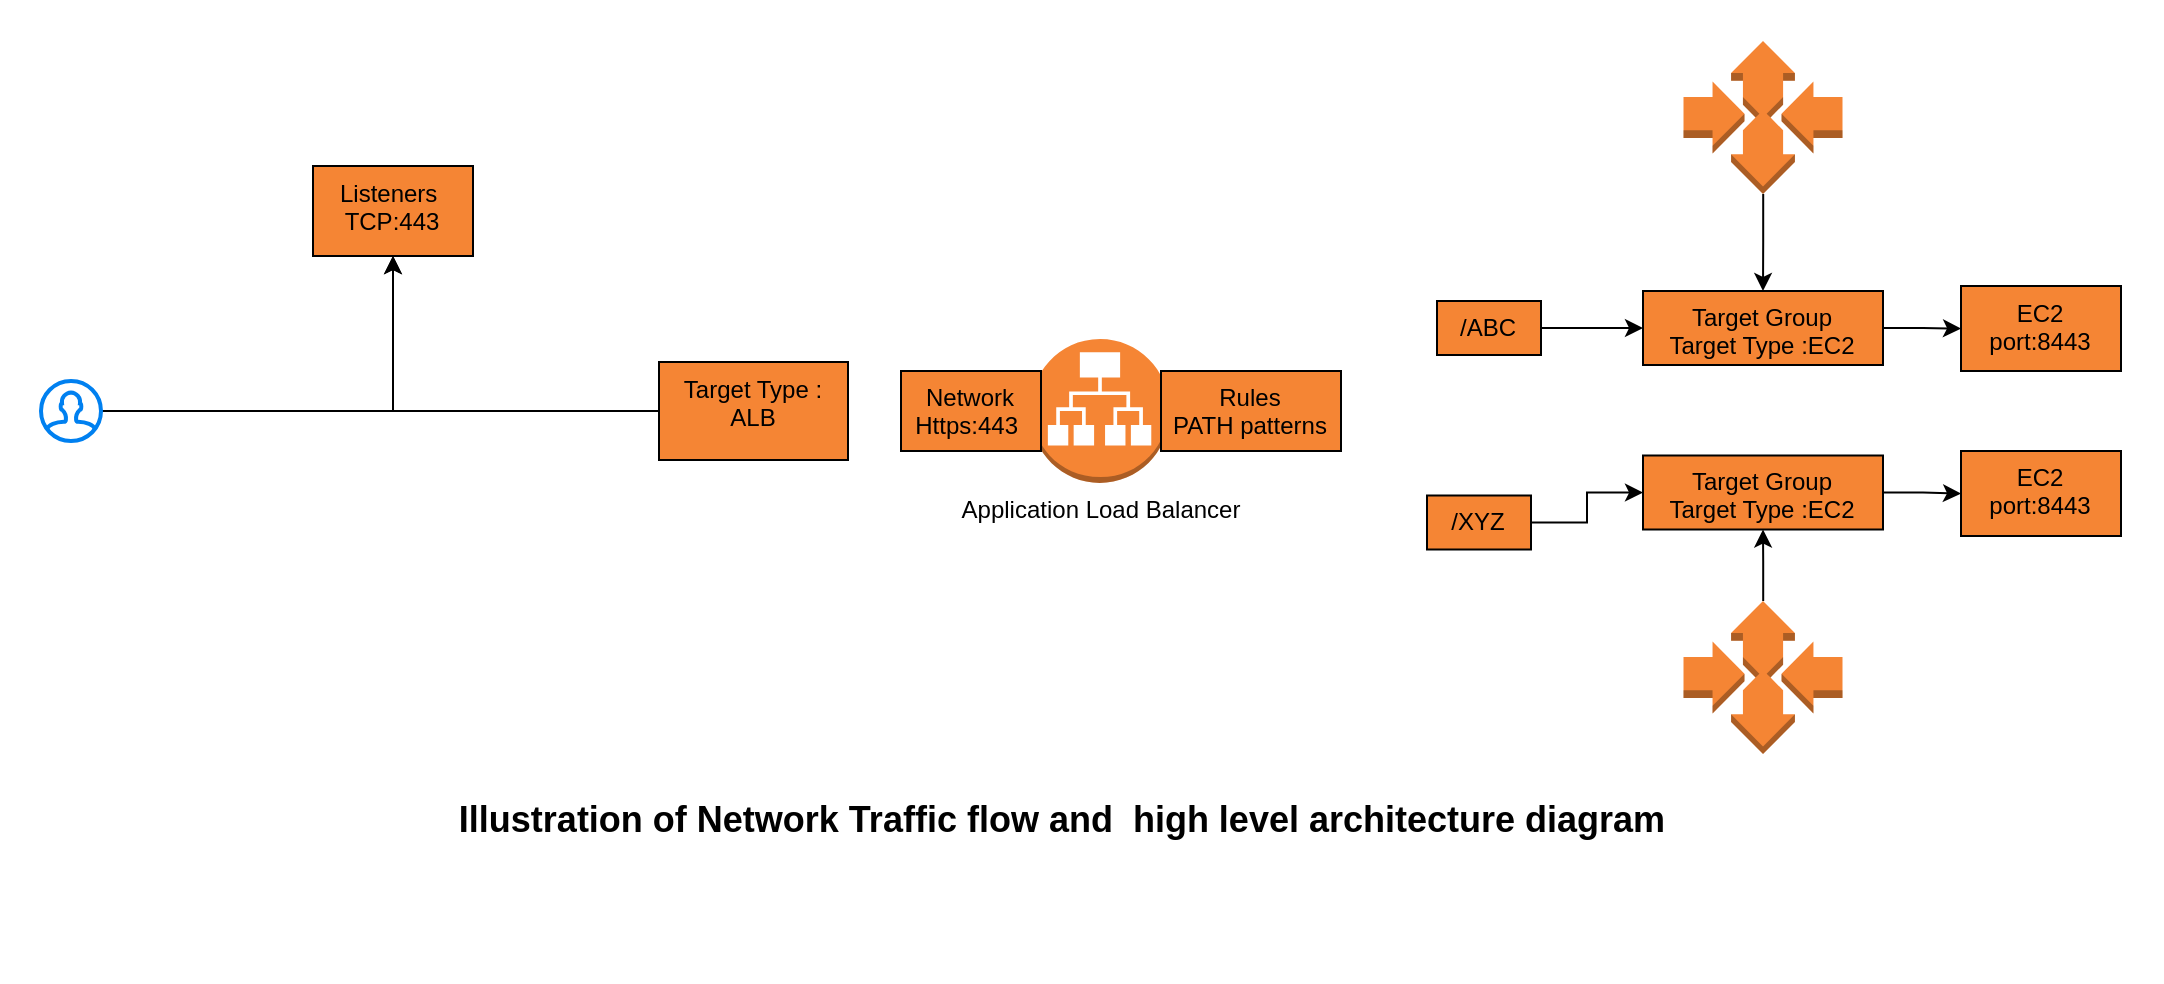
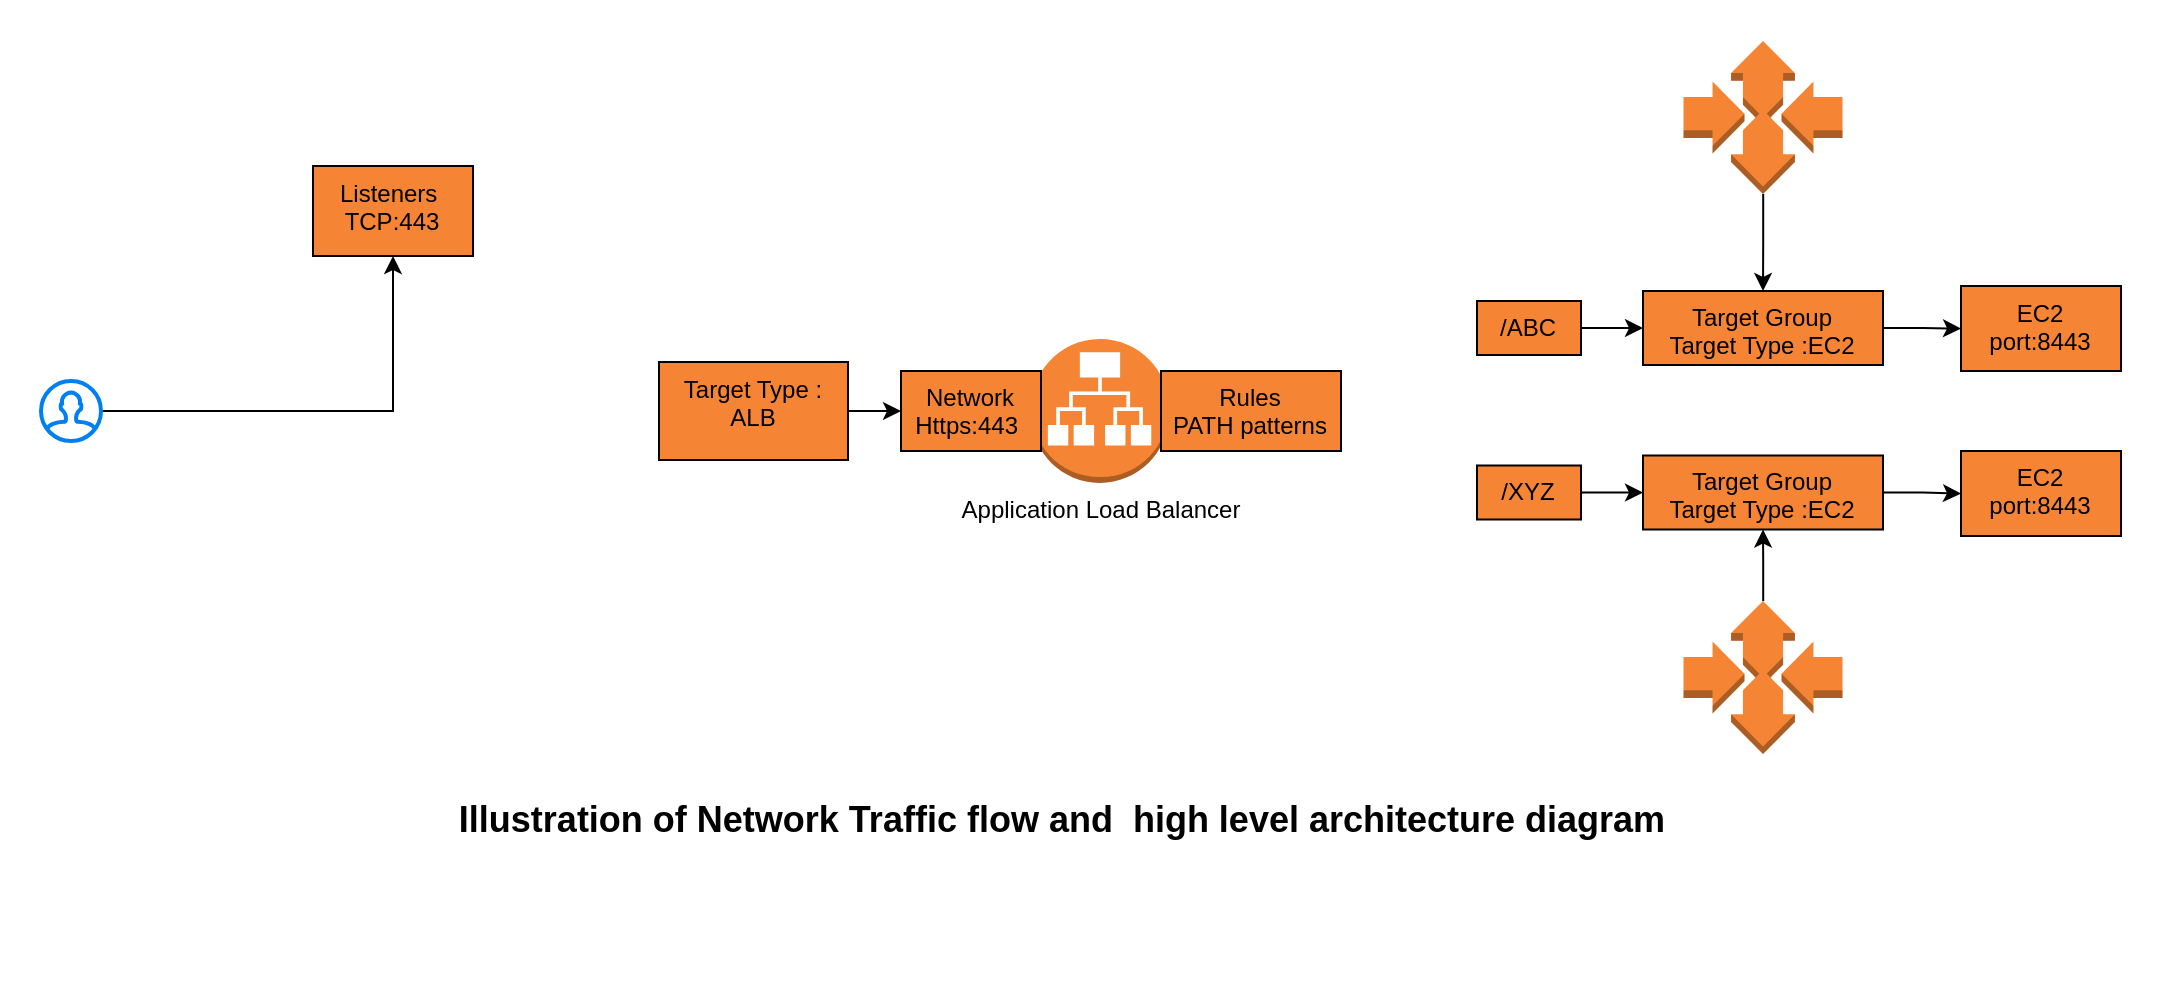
  <mxCell id="0" />
  <mxCell id="1" parent="0" />
  <mxCell id="2" value="Application Load Balancer" style="outlineConnect=0;dashed=0;verticalLabelPosition=bottom;verticalAlign=top;align=center;html=1;shape=mxgraph.aws3.application_load_balancer;fillColor=#F58534;gradientColor=none;" parent="1" vertex="1"><mxGeometry x="515" y="169" width="69" height="72" as="geometry" /></mxCell>
- <mxCell id="3" value="" style="edgeStyle=orthogonalEdgeStyle;rounded=0;orthogonalLoop=1;jettySize=auto;html=1;" parent="1" source="4" target="11" edge="1"><mxGeometry relative="1" as="geometry" /></mxCell>
+ <mxCell id="3" value="" style="edgeStyle=orthogonalEdgeStyle;rounded=0;orthogonalLoop=1;jettySize=auto;html=1;" parent="1" source="4" target="12" edge="1"><mxGeometry relative="1" as="geometry" /></mxCell>
  <mxCell id="4" value="Target Type : ALB" style="whiteSpace=wrap;html=1;verticalAlign=top;fillColor=#F58534;dashed=0;gradientColor=none;" parent="1" vertex="1"><mxGeometry x="329" y="180.5" width="94.5" height="49" as="geometry" /></mxCell>
  <mxCell id="5" value="Rules&lt;br&gt;PATH patterns" style="whiteSpace=wrap;html=1;verticalAlign=top;fillColor=#F58534;dashed=0;gradientColor=none;" parent="1" vertex="1"><mxGeometry x="580" y="185" width="90" height="40" as="geometry" /></mxCell>
  <mxCell id="6" value="" style="edgeStyle=orthogonalEdgeStyle;rounded=0;orthogonalLoop=1;jettySize=auto;html=1;" parent="1" source="7" target="9" edge="1"><mxGeometry relative="1" as="geometry" /></mxCell>
- <mxCell id="7" value="/ABC" style="whiteSpace=wrap;html=1;verticalAlign=top;fillColor=#F58534;dashed=0;gradientColor=none;" parent="1" vertex="1"><mxGeometry x="718" y="150" width="52" height="27" as="geometry" /></mxCell>
+ <mxCell id="7" value="/ABC" style="whiteSpace=wrap;html=1;verticalAlign=top;fillColor=#F58534;dashed=0;gradientColor=none;" parent="1" vertex="1"><mxGeometry x="738" y="150" width="52" height="27" as="geometry" /></mxCell>
  <mxCell id="8" value="" style="edgeStyle=orthogonalEdgeStyle;rounded=0;orthogonalLoop=1;jettySize=auto;html=1;" parent="1" source="9" target="10" edge="1"><mxGeometry relative="1" as="geometry" /></mxCell>
  <mxCell id="9" value="Target Group &lt;br&gt;Target Type :EC2" style="whiteSpace=wrap;html=1;verticalAlign=top;fillColor=#F58534;dashed=0;gradientColor=none;" parent="1" vertex="1"><mxGeometry x="821" y="145" width="120" height="37" as="geometry" /></mxCell>
  <mxCell id="10" value="EC2&lt;br&gt;port:8443" style="whiteSpace=wrap;html=1;verticalAlign=top;fillColor=#F58534;dashed=0;gradientColor=none;" parent="1" vertex="1"><mxGeometry x="980" y="142.5" width="80" height="42.5" as="geometry" /></mxCell>
  <mxCell id="11" value="Listeners&amp;nbsp;&lt;br&gt;TCP:443" style="whiteSpace=wrap;html=1;verticalAlign=top;fillColor=#F58534;dashed=0;gradientColor=none;" parent="1" vertex="1"><mxGeometry x="156" y="82.5" width="80" height="45" as="geometry" /></mxCell>
  <mxCell id="12" value="Network&lt;br&gt;Https:443&amp;nbsp;" style="whiteSpace=wrap;html=1;verticalAlign=top;fillColor=#F58534;dashed=0;gradientColor=none;" parent="1" vertex="1"><mxGeometry x="450" y="185" width="70" height="40" as="geometry" /></mxCell>
  <mxCell id="13" value="" style="edgeStyle=orthogonalEdgeStyle;rounded=0;orthogonalLoop=1;jettySize=auto;html=1;" parent="1" source="14" target="20" edge="1"><mxGeometry relative="1" as="geometry" /></mxCell>
- <mxCell id="14" value="/XYZ" style="whiteSpace=wrap;html=1;verticalAlign=top;fillColor=#F58534;dashed=0;gradientColor=none;" parent="1" vertex="1"><mxGeometry x="713" y="247.25" width="52" height="27" as="geometry" /></mxCell>
+ <mxCell id="14" value="/XYZ" style="whiteSpace=wrap;html=1;verticalAlign=top;fillColor=#F58534;dashed=0;gradientColor=none;" parent="1" vertex="1"><mxGeometry x="738" y="232.25" width="52" height="27" as="geometry" /></mxCell>
  <mxCell id="15" value="" style="edgeStyle=orthogonalEdgeStyle;rounded=0;orthogonalLoop=1;jettySize=auto;html=1;" parent="1" source="16" target="20" edge="1"><mxGeometry relative="1" as="geometry" /></mxCell>
  <mxCell id="16" value="" style="outlineConnect=0;dashed=0;verticalLabelPosition=bottom;verticalAlign=top;align=center;html=1;shape=mxgraph.aws3.auto_scaling;fillColor=#F58534;gradientColor=none;" parent="1" vertex="1"><mxGeometry x="841.25" y="300" width="79.5" height="76.5" as="geometry" /></mxCell>
  <mxCell id="17" value="" style="edgeStyle=orthogonalEdgeStyle;rounded=0;orthogonalLoop=1;jettySize=auto;html=1;" parent="1" source="18" target="9" edge="1"><mxGeometry relative="1" as="geometry" /></mxCell>
  <mxCell id="18" value="" style="outlineConnect=0;dashed=0;verticalLabelPosition=bottom;verticalAlign=top;align=center;html=1;shape=mxgraph.aws3.auto_scaling;fillColor=#F58534;gradientColor=none;" parent="1" vertex="1"><mxGeometry x="841.25" y="20" width="79.5" height="76.5" as="geometry" /></mxCell>
  <mxCell id="19" value="" style="edgeStyle=orthogonalEdgeStyle;rounded=0;orthogonalLoop=1;jettySize=auto;html=1;" parent="1" source="20" target="21" edge="1"><mxGeometry relative="1" as="geometry" /></mxCell>
  <mxCell id="20" value="Target Group &lt;br&gt;Target Type :EC2" style="whiteSpace=wrap;html=1;verticalAlign=top;fillColor=#F58534;dashed=0;gradientColor=none;" parent="1" vertex="1"><mxGeometry x="821" y="227.25" width="120" height="37" as="geometry" /></mxCell>
  <mxCell id="21" value="EC2&lt;br&gt;port:8443" style="whiteSpace=wrap;html=1;verticalAlign=top;fillColor=#F58534;dashed=0;gradientColor=none;" parent="1" vertex="1"><mxGeometry x="980" y="225" width="80" height="42.5" as="geometry" /></mxCell>
  <mxCell id="22" value="" style="edgeStyle=orthogonalEdgeStyle;rounded=0;orthogonalLoop=1;jettySize=auto;html=1;" parent="1" source="23" target="11" edge="1"><mxGeometry relative="1" as="geometry" /></mxCell>
  <mxCell id="23" value="" style="html=1;verticalLabelPosition=bottom;align=center;labelBackgroundColor=#ffffff;verticalAlign=top;strokeWidth=2;strokeColor=#0080F0;shadow=0;dashed=0;shape=mxgraph.ios7.icons.user;" parent="1" vertex="1"><mxGeometry x="20" y="190" width="30" height="30" as="geometry" /></mxCell>
  <mxCell id="24" value="&lt;b&gt;&lt;font style=&quot;font-size: 18px;&quot;&gt;Illustration of Network Traffic flow and&amp;nbsp; high level&amp;nbsp;&lt;/font&gt;&lt;/b&gt;&lt;b style=&quot;border-color: var(--border-color);&quot;&gt;&lt;font style=&quot;border-color: var(--border-color); font-size: 18px;&quot;&gt;architecture&amp;nbsp;&lt;/font&gt;&lt;/b&gt;&lt;b&gt;&lt;font style=&quot;font-size: 18px;&quot;&gt;diagram&lt;/font&gt;&lt;/b&gt;" style="text;html=1;align=center;verticalAlign=middle;whiteSpace=wrap;rounded=0;" parent="1" vertex="1"><mxGeometry x="221.25" y="350" width="620" height="120" as="geometry" /></mxCell>
